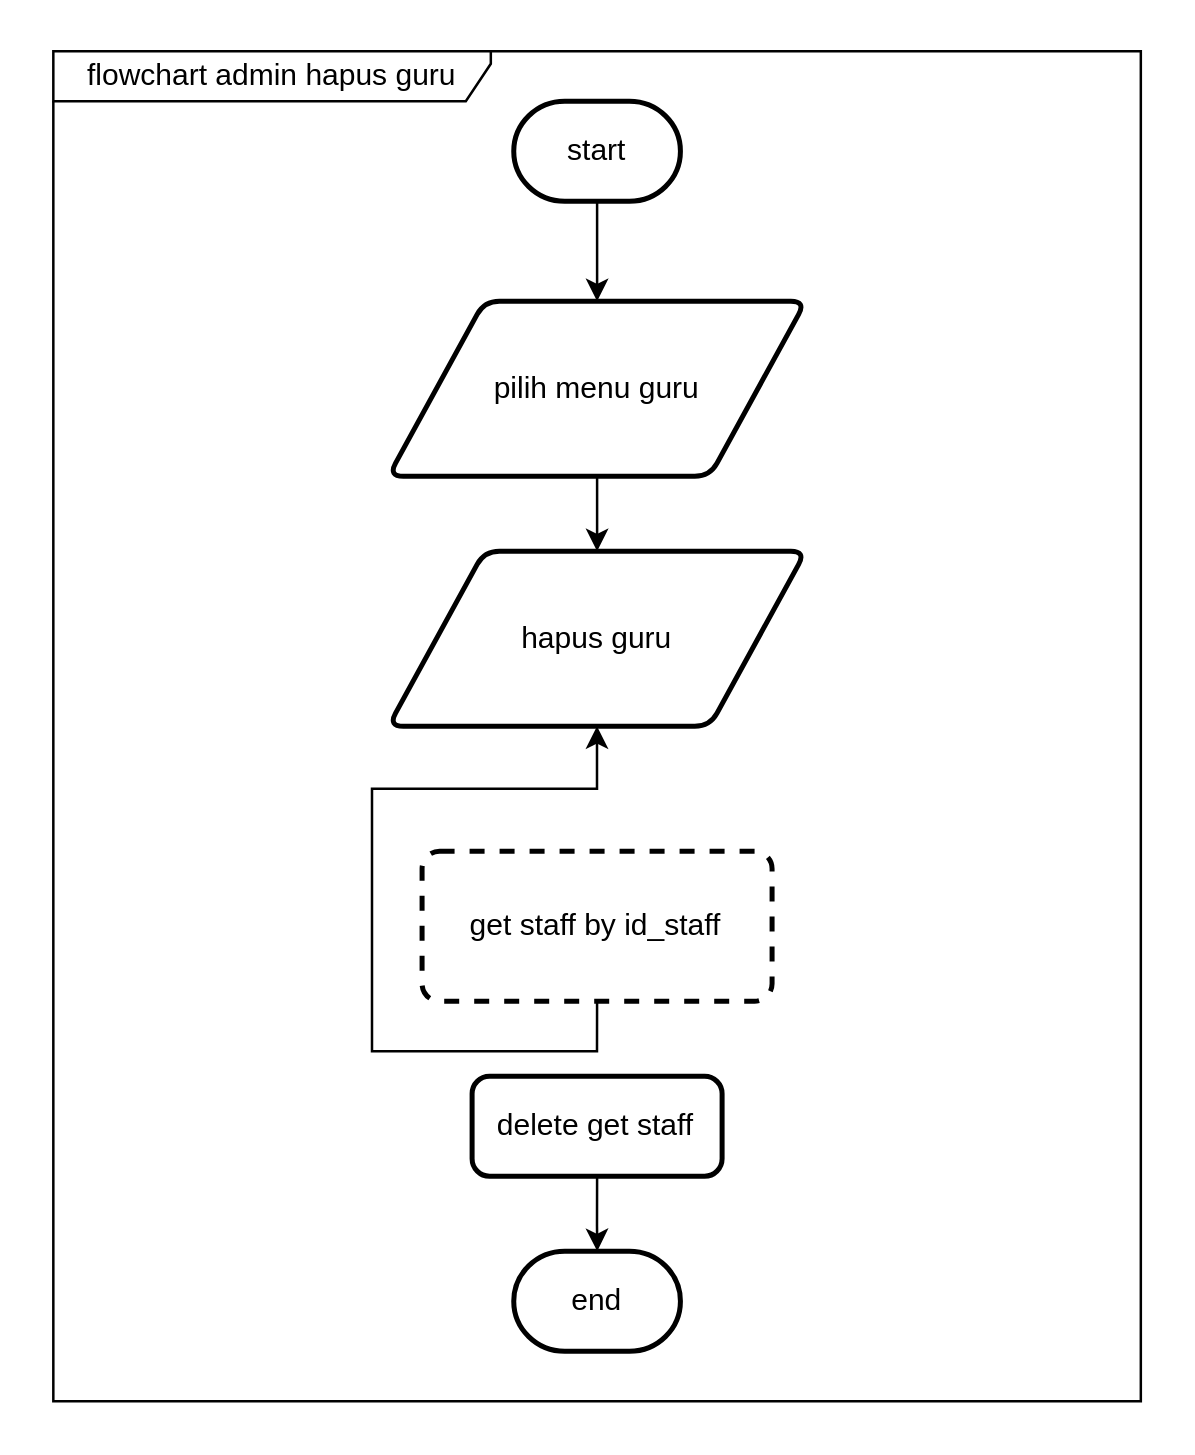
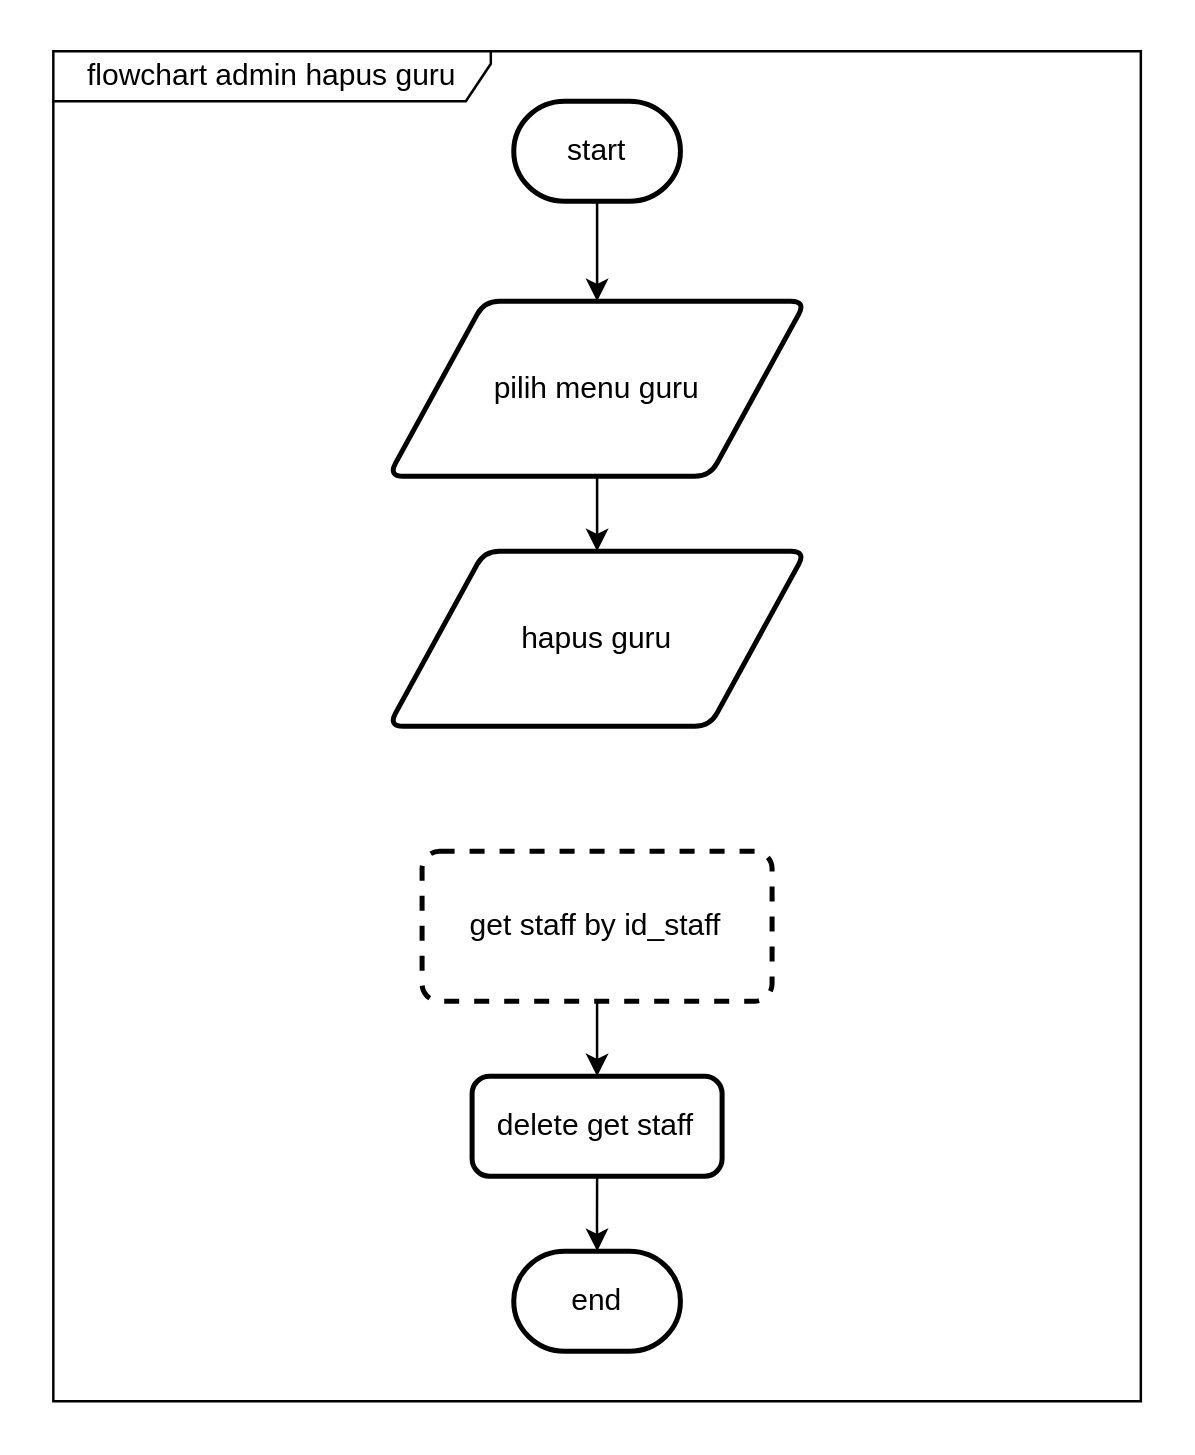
  <mxCell id="0" />
  <mxCell id="1" parent="0" />
  <mxCell id="2" style="edgeStyle=orthogonalEdgeStyle;rounded=0;orthogonalLoop=1;jettySize=auto;html=1;exitX=0.5;exitY=1;exitDx=0;exitDy=0;exitPerimeter=0;" edge="1" parent="1" source="3" target="5"><mxGeometry relative="1" as="geometry" /></mxCell>
  <mxCell id="3" value="start" style="strokeWidth=2;html=1;shape=mxgraph.flowchart.terminator;whiteSpace=wrap;fillColor=#FFFFFF;" vertex="1" parent="1"><mxGeometry x="205" y="40" width="66.67" height="40" as="geometry" /></mxCell>
  <mxCell id="4" style="edgeStyle=orthogonalEdgeStyle;rounded=0;orthogonalLoop=1;jettySize=auto;html=1;exitX=0.5;exitY=1;exitDx=0;exitDy=0;entryX=0.5;entryY=0;entryDx=0;entryDy=0;" edge="1" parent="1" source="5" target="8"><mxGeometry relative="1" as="geometry" /></mxCell>
  <mxCell id="5" value="pilih menu guru" style="shape=parallelogram;html=1;strokeWidth=2;perimeter=parallelogramPerimeter;whiteSpace=wrap;rounded=1;arcSize=12;size=0.23;fillColor=#FFFFFF;" vertex="1" parent="1"><mxGeometry x="154.84" y="120" width="167" height="70" as="geometry" /></mxCell>
  <mxCell id="6" value="end" style="strokeWidth=2;html=1;shape=mxgraph.flowchart.terminator;whiteSpace=wrap;fillColor=#FFFFFF;" vertex="1" parent="1"><mxGeometry x="205" y="500" width="66.67" height="40" as="geometry" /></mxCell>
  <mxCell id="7" value="flowchart admin hapus guru" style="shape=umlFrame;whiteSpace=wrap;html=1;fillColor=#FFFFFF;width=175;height=20;" vertex="1" parent="1"><mxGeometry x="20.83" y="20" width="435" height="540" as="geometry" /></mxCell>
  <mxCell id="8" value="hapus guru" style="shape=parallelogram;html=1;strokeWidth=2;perimeter=parallelogramPerimeter;whiteSpace=wrap;rounded=1;arcSize=12;size=0.23;fillColor=#FFFFFF;" vertex="1" parent="1"><mxGeometry x="154.84" y="220" width="167" height="70" as="geometry" /></mxCell>
  <mxCell id="9" style="edgeStyle=orthogonalEdgeStyle;rounded=0;orthogonalLoop=1;jettySize=auto;html=1;exitX=0.5;exitY=1;exitDx=0;exitDy=0;" edge="1" parent="1" source="10" target="6"><mxGeometry relative="1" as="geometry" /></mxCell>
  <mxCell id="10" value="delete get staff" style="rounded=1;whiteSpace=wrap;html=1;absoluteArcSize=1;arcSize=14;strokeWidth=2;fillColor=#FFFFFF;" vertex="1" parent="1"><mxGeometry x="188.34" y="430" width="100" height="40" as="geometry" /></mxCell>
- <mxCell id="11" style="edgeStyle=orthogonalEdgeStyle;rounded=0;orthogonalLoop=1;jettySize=auto;html=1;exitX=0.5;exitY=1;exitDx=0;exitDy=0;" edge="1" parent="1" source="12" target="8"><mxGeometry relative="1" as="geometry" /></mxCell>
+ <mxCell id="11" style="edgeStyle=orthogonalEdgeStyle;rounded=0;orthogonalLoop=1;jettySize=auto;html=1;exitX=0.5;exitY=1;exitDx=0;exitDy=0;entryX=0.5;entryY=0;entryDx=0;entryDy=0;" edge="1" parent="1" source="12" target="10"><mxGeometry relative="1" as="geometry" /></mxCell>
  <mxCell id="12" value="get staff by id_staff" style="rounded=1;whiteSpace=wrap;html=1;absoluteArcSize=1;arcSize=14;strokeWidth=2;fillColor=#FFFFFF;dashed=1;" vertex="1" parent="1"><mxGeometry x="168.33" y="340" width="140" height="60" as="geometry" /></mxCell>
